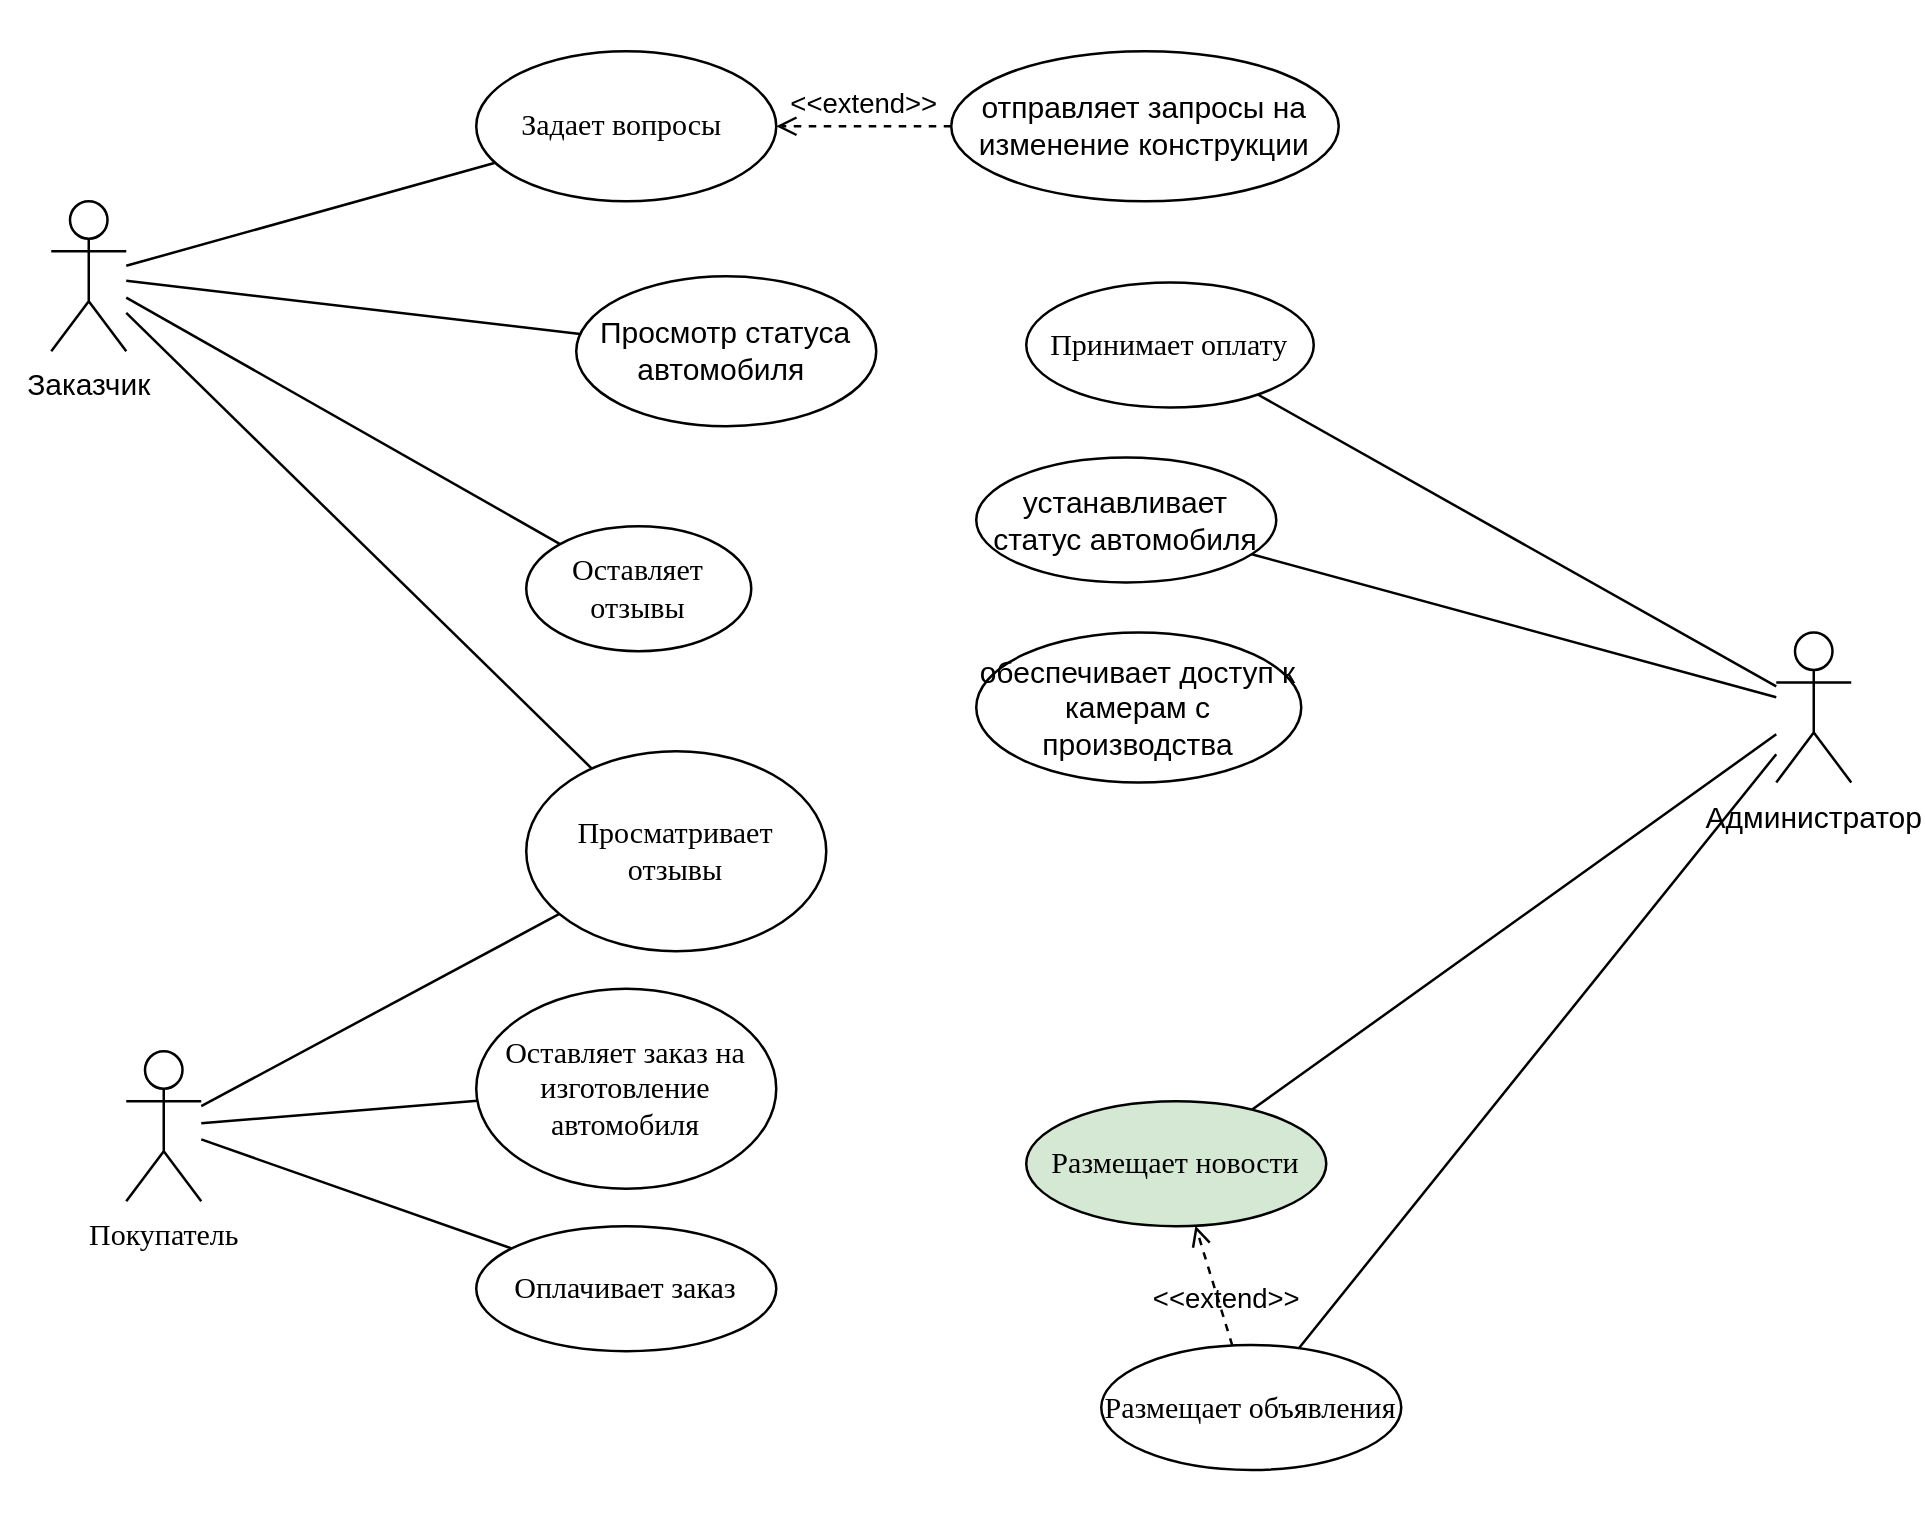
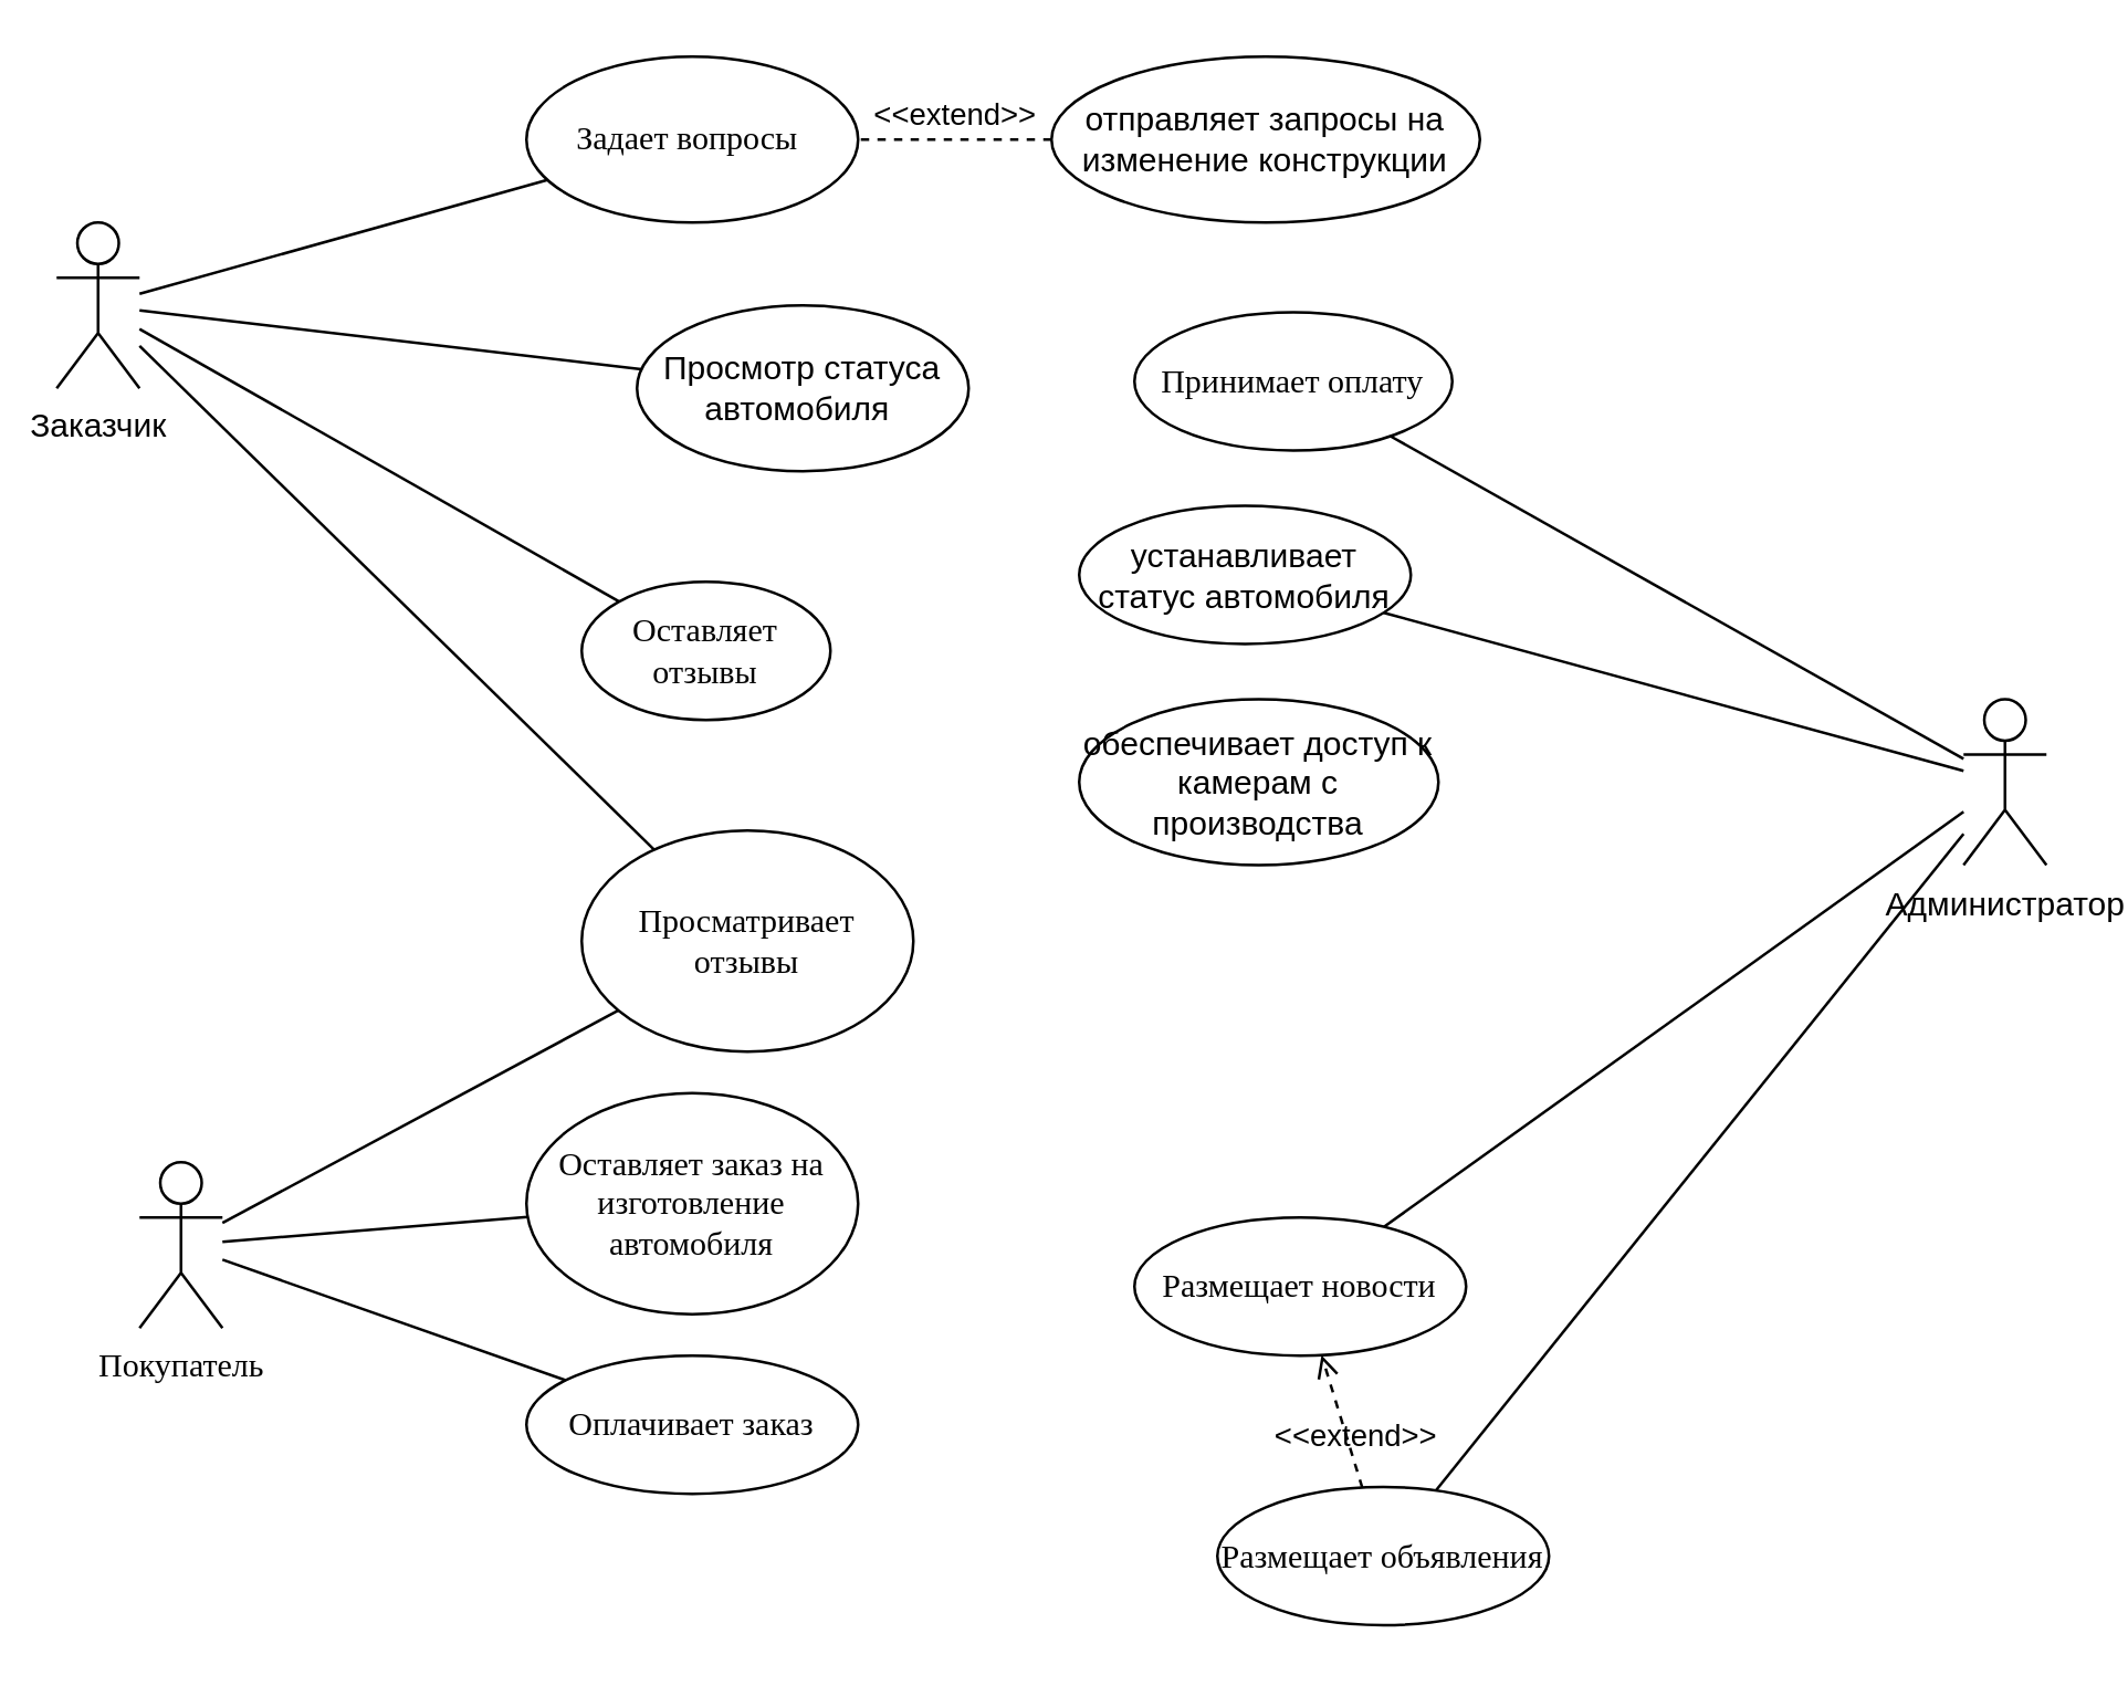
  <mxCell id="0" />
  <mxCell id="1" parent="0" />
  <mxCell id="2" value="Администратор" style="shape=umlActor;verticalLabelPosition=bottom;verticalAlign=top;html=1;outlineConnect=0;" parent="1" vertex="1"><mxGeometry x="710" y="252.5" width="30" height="60" as="geometry" /></mxCell>
  <mxCell id="3" value="отправляет запросы на изменение конструкции" style="ellipse;whiteSpace=wrap;html=1;" parent="1" vertex="1"><mxGeometry x="380" y="20" width="155" height="60" as="geometry" /></mxCell>
  <mxCell id="4" value="Просмотр статуса автомобиля&amp;nbsp;" style="ellipse;whiteSpace=wrap;html=1;" parent="1" vertex="1"><mxGeometry x="230" y="110" width="120" height="60" as="geometry" /></mxCell>
  <mxCell id="5" value="обеспечивает доступ к камерам с производства" style="ellipse;whiteSpace=wrap;html=1;" parent="1" vertex="1"><mxGeometry x="390" y="252.5" width="130" height="60" as="geometry" /></mxCell>
  <mxCell id="6" value="устанавливает статус автомобиля" style="ellipse;whiteSpace=wrap;html=1;" parent="1" vertex="1"><mxGeometry x="390" y="182.5" width="120" height="50" as="geometry" /></mxCell>
  <mxCell id="7" style="rounded=1;orthogonalLoop=1;jettySize=auto;html=1;fontFamily=Times New Roman;endArrow=none;" edge="1" parent="1" source="8" target="11"><mxGeometry relative="1" as="geometry" /></mxCell>
  <mxCell id="8" value="Заказчик" style="shape=umlActor;verticalLabelPosition=bottom;verticalAlign=top;html=1;outlineConnect=0;" parent="1" vertex="1"><mxGeometry x="20" y="80" width="30" height="60" as="geometry" /></mxCell>
  <mxCell id="9" value="Покупатель" style="shape=umlActor;verticalLabelPosition=bottom;verticalAlign=top;html=1;outlineConnect=0;fontFamily=Times New Roman;" parent="1" vertex="1"><mxGeometry x="50" y="420" width="30" height="60" as="geometry" /></mxCell>
  <mxCell id="10" value="Задает вопросы&amp;nbsp;" style="ellipse;whiteSpace=wrap;html=1;fontFamily=Times New Roman;" parent="1" vertex="1"><mxGeometry x="190" y="20" width="120" height="60" as="geometry" /></mxCell>
  <mxCell id="11" value="Просматривает отзывы" style="ellipse;whiteSpace=wrap;html=1;fontFamily=Times New Roman;" parent="1" vertex="1"><mxGeometry x="210" y="300" width="120" height="80" as="geometry" /></mxCell>
  <mxCell id="12" value="Оставляет заказ на изготовление автомобиля" style="ellipse;whiteSpace=wrap;html=1;fontFamily=Times New Roman;" parent="1" vertex="1"><mxGeometry x="190" y="395" width="120" height="80" as="geometry" /></mxCell>
  <mxCell id="13" value="Оплачивает заказ" style="ellipse;whiteSpace=wrap;html=1;fontFamily=Times New Roman;" parent="1" vertex="1"><mxGeometry x="190" y="490" width="120" height="50" as="geometry" /></mxCell>
  <mxCell id="14" value="" style="endArrow=none;html=1;fontFamily=Times New Roman;" parent="1" source="8" target="4" edge="1"><mxGeometry width="50" height="50" relative="1" as="geometry"><mxPoint x="240" y="40" as="sourcePoint" /><mxPoint x="345" y="60" as="targetPoint" /></mxGeometry></mxCell>
  <mxCell id="15" value="" style="endArrow=none;html=1;fontFamily=Times New Roman;" parent="1" source="8" target="10" edge="1"><mxGeometry width="50" height="50" relative="1" as="geometry"><mxPoint x="240" y="40" as="sourcePoint" /><mxPoint x="325" y="130" as="targetPoint" /></mxGeometry></mxCell>
  <mxCell id="16" value="" style="endArrow=none;html=1;fontFamily=Times New Roman;" parent="1" source="2" target="6" edge="1"><mxGeometry width="50" height="50" relative="1" as="geometry"><mxPoint x="530" y="222.5" as="sourcePoint" /><mxPoint x="460" y="217.5" as="targetPoint" /></mxGeometry></mxCell>
  <mxCell id="17" value="" style="endArrow=none;html=1;fontFamily=Times New Roman;" parent="1" source="2" target="24" edge="1"><mxGeometry width="50" height="50" relative="1" as="geometry"><mxPoint x="460" y="272.5" as="sourcePoint" /><mxPoint x="260" y="302.5" as="targetPoint" /></mxGeometry></mxCell>
  <mxCell id="18" value="" style="endArrow=none;html=1;fontFamily=Times New Roman;" parent="1" source="9" target="11" edge="1"><mxGeometry width="50" height="50" relative="1" as="geometry"><mxPoint x="140" y="390" as="sourcePoint" /><mxPoint x="320" y="360" as="targetPoint" /></mxGeometry></mxCell>
  <mxCell id="19" value="" style="endArrow=none;html=1;fontFamily=Times New Roman;" parent="1" source="9" target="12" edge="1"><mxGeometry width="50" height="50" relative="1" as="geometry"><mxPoint x="280" y="450" as="sourcePoint" /><mxPoint x="330" y="400" as="targetPoint" /></mxGeometry></mxCell>
  <mxCell id="20" value="" style="endArrow=none;html=1;fontFamily=Times New Roman;" parent="1" source="9" target="13" edge="1"><mxGeometry width="50" height="50" relative="1" as="geometry"><mxPoint x="260" y="530" as="sourcePoint" /><mxPoint x="310" y="480" as="targetPoint" /></mxGeometry></mxCell>
  <mxCell id="21" value="Оставляет отзывы" style="ellipse;whiteSpace=wrap;html=1;fontFamily=Times New Roman;" parent="1" vertex="1"><mxGeometry x="210" y="210" width="90" height="50" as="geometry" /></mxCell>
  <mxCell id="22" value="" style="endArrow=none;html=1;fontFamily=Times New Roman;" parent="1" source="8" target="21" edge="1"><mxGeometry width="50" height="50" relative="1" as="geometry"><mxPoint x="270" y="260" as="sourcePoint" /><mxPoint x="320" y="210" as="targetPoint" /></mxGeometry></mxCell>
  <mxCell id="23" value="Принимает оплату" style="ellipse;whiteSpace=wrap;html=1;fontFamily=Times New Roman;" parent="1" vertex="1"><mxGeometry x="410" y="112.5" width="115" height="50" as="geometry" /></mxCell>
  <mxCell id="24" value="Размещает объявления" style="ellipse;whiteSpace=wrap;html=1;fontFamily=Times New Roman;" parent="1" vertex="1"><mxGeometry x="440" y="537.5" width="120" height="50" as="geometry" /></mxCell>
  <mxCell id="25" value="" style="endArrow=none;html=1;fontFamily=Times New Roman;" parent="1" source="2" target="23" edge="1"><mxGeometry width="50" height="50" relative="1" as="geometry"><mxPoint x="640" y="172.5" as="sourcePoint" /><mxPoint x="490" y="402.5" as="targetPoint" /></mxGeometry></mxCell>
- <mxCell id="26" value="&amp;lt;&amp;lt;extend&amp;gt;&amp;gt;" style="html=1;verticalAlign=bottom;labelBackgroundColor=none;endArrow=open;endFill=0;dashed=1;" edge="1" parent="1" source="3" target="10"><mxGeometry width="160" relative="1" as="geometry"><mxPoint x="250" y="60" as="sourcePoint" /><mxPoint x="410" y="60" as="targetPoint" /></mxGeometry></mxCell>
- <mxCell id="27" value="Размещает новости" style="ellipse;whiteSpace=wrap;html=1;fontFamily=Times New Roman;fillColor=#d5e8d4;" vertex="1" parent="1"><mxGeometry x="410" y="440" width="120" height="50" as="geometry" /></mxCell>
+ <mxCell id="26" value="&amp;lt;&amp;lt;extend&amp;gt;&amp;gt;" style="html=1;verticalAlign=bottom;labelBackgroundColor=none;endArrow=none;endFill=0;dashed=1;" edge="1" parent="1" source="3" target="10"><mxGeometry width="160" relative="1" as="geometry"><mxPoint x="250" y="60" as="sourcePoint" /><mxPoint x="410" y="60" as="targetPoint" /></mxGeometry></mxCell>
+ <mxCell id="27" value="Размещает новости" style="ellipse;whiteSpace=wrap;html=1;fontFamily=Times New Roman;" vertex="1" parent="1"><mxGeometry x="410" y="440" width="120" height="50" as="geometry" /></mxCell>
  <mxCell id="28" value="&amp;lt;&amp;lt;extend&amp;gt;&amp;gt;" style="html=1;verticalAlign=bottom;labelBackgroundColor=none;endArrow=open;endFill=0;dashed=1;" edge="1" parent="1" source="24" target="27"><mxGeometry x="-0.591" y="-1" width="160" relative="1" as="geometry"><mxPoint x="789.007" y="327.505" as="sourcePoint" /><mxPoint x="713" y="322.5" as="targetPoint" /><mxPoint as="offset" /></mxGeometry></mxCell>
  <mxCell id="29" value="" style="endArrow=none;html=1;fontFamily=Times New Roman;" edge="1" parent="1" source="2" target="27"><mxGeometry width="50" height="50" relative="1" as="geometry"><mxPoint x="685" y="272.5" as="sourcePoint" /><mxPoint x="370" y="362.5" as="targetPoint" /></mxGeometry></mxCell>
